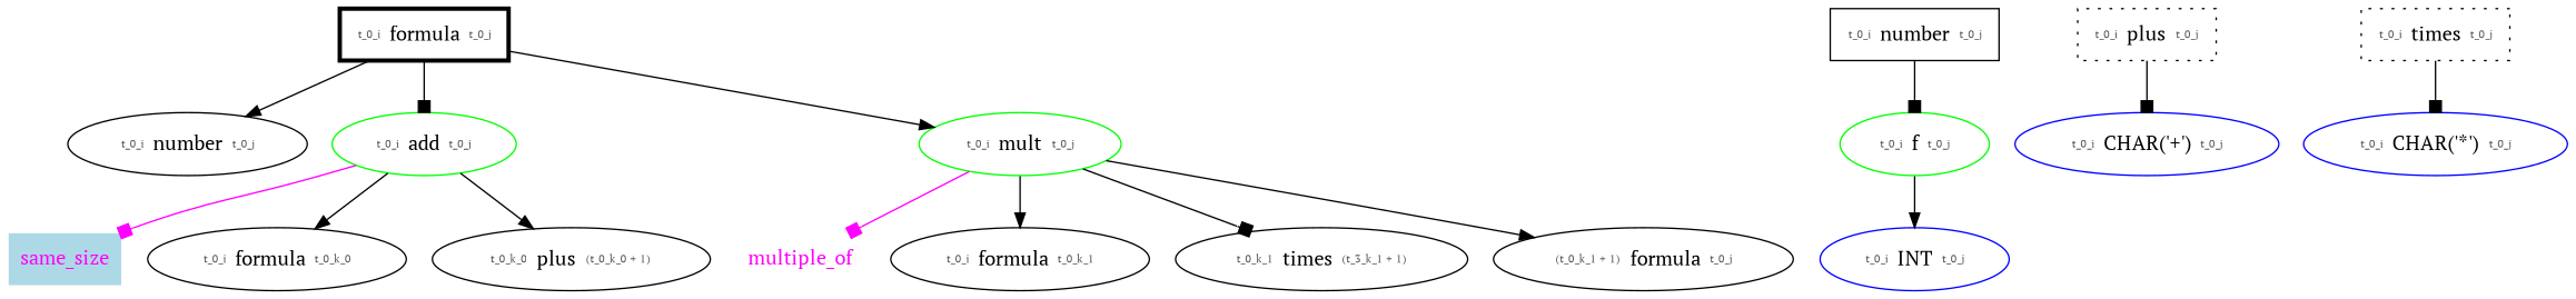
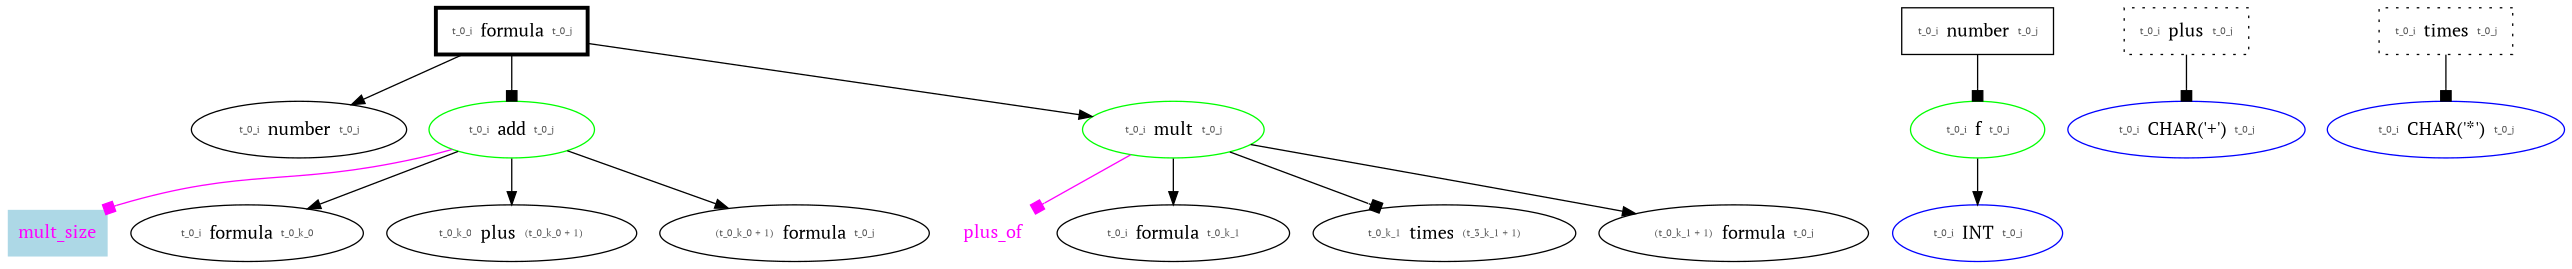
  digraph {
    fontname="PT Serif"
    node [color=black fontname="PT Serif"]
    edge [arrowhead=normal fontname="PT Serif"]
    n1 [label=<<table border='0'><tr><td><font point-size='8' color='#555555'>t_0_i</font></td><td>formula</td><td><font point-size='8' color='#555555'>t_0_j</font></td></tr></table>> penwidth=3 shape=box]
    n2 [label=<<table border='0'><tr><td><font point-size='8' color='#555555'>t_0_i</font></td><td>number</td><td><font point-size='8' color='#555555'>t_0_j</font></td></tr></table>>]
    n3 [color=green label=<<table border='0'><tr><td><font point-size='8' color='#555555'>t_0_i</font></td><td>add</td><td><font point-size='8' color='#555555'>t_0_j</font></td></tr></table>>]
    n4 [color=green label=<<table border='0'><tr><td><font point-size='8' color='#555555'>t_0_i</font></td><td>mult</td><td><font point-size='8' color='#555555'>t_0_j</font></td></tr></table>>]
-   n5 [fillcolor=lightblue fontcolor=magenta label=same_size shape=none style=filled color=""]
+   n5 [fillcolor=lightblue fontcolor=magenta label=mult_size shape=none style=filled color=""]
    n6 [label=<<table border='0'><tr><td><font point-size='8' color='#555555'>t_0_i</font></td><td>formula</td><td><font point-size='8' color='#555555'>t_0_k_0</font></td></tr></table>>]
    n7 [label=<<table border='0'><tr><td><font point-size='8' color='#555555'>t_0_k_0</font></td><td>plus</td><td><font point-size='8' color='#555555'>(t_0_k_0 + 1)</font></td></tr></table>>]
-   n9 [fillcolor=white fontcolor=magenta label=multiple_of shape=none style=filled color=""]
+   n8 [label=<<table border='0'><tr><td><font point-size='8' color='#555555'>(t_0_k_0 + 1)</font></td><td>formula</td><td><font point-size='8' color='#555555'>t_0_j</font></td></tr></table>>]
+   n9 [fillcolor=white fontcolor=magenta label=plus_of shape=none style=filled color=""]
    n10 [label=<<table border='0'><tr><td><font point-size='8' color='#555555'>t_0_i</font></td><td>formula</td><td><font point-size='8' color='#555555'>t_0_k_1</font></td></tr></table>>]
    n11 [label=<<table border='0'><tr><td><font point-size='8' color='#555555'>t_0_k_1</font></td><td>times</td><td><font point-size='8' color='#555555'>(t_3_k_1 + 1)</font></td></tr></table>>]
    n12 [label=<<table border='0'><tr><td><font point-size='8' color='#555555'>(t_0_k_1 + 1)</font></td><td>formula</td><td><font point-size='8' color='#555555'>t_0_j</font></td></tr></table>>]
    n13 [label=<<table border='0'><tr><td><font point-size='8' color='#555555'>t_0_i</font></td><td>number</td><td><font point-size='8' color='#555555'>t_0_j</font></td></tr></table>> shape=box]
    n14 [color=green label=<<table border='0'><tr><td><font point-size='8' color='#555555'>t_0_i</font></td><td>f</td><td><font point-size='8' color='#555555'>t_0_j</font></td></tr></table>>]
    n15 [color=blue label=<<table border='0'><tr><td><font point-size='8' color='#555555'>t_0_i</font></td><td>INT</td><td><font point-size='8' color='#555555'>t_0_j</font></td></tr></table>>]
    n16 [label=<<table border='0'><tr><td><font point-size='8' color='#555555'>t_0_i</font></td><td>plus</td><td><font point-size='8' color='#555555'>t_0_j</font></td></tr></table>> shape=box style=dotted]
    n17 [color=blue label=<<table border='0'><tr><td><font point-size='8' color='#555555'>t_0_i</font></td><td>CHAR('+')</td><td><font point-size='8' color='#555555'>t_0_j</font></td></tr></table>>]
    n18 [label=<<table border='0'><tr><td><font point-size='8' color='#555555'>t_0_i</font></td><td>times</td><td><font point-size='8' color='#555555'>t_0_j</font></td></tr></table>> shape=box style=dotted]
    n19 [color=blue label=<<table border='0'><tr><td><font point-size='8' color='#555555'>t_0_i</font></td><td>CHAR('*')</td><td><font point-size='8' color='#555555'>t_0_j</font></td></tr></table>>]
    n1 -> n2
    n1 -> n3 [arrowhead=box]
    n1 -> n4
    n3 -> n5 [arrowhead=box color=magenta]
    n3 -> n6
    n3 -> n7
+   n3 -> n8
    n4 -> n9 [arrowhead=box color=magenta]
    n4 -> n10
    n4 -> n11 [arrowhead=box]
    n4 -> n12
    n13 -> n14 [arrowhead=box]
    n14 -> n15
    n16 -> n17 [arrowhead=box]
    n18 -> n19 [arrowhead=box]
  }
